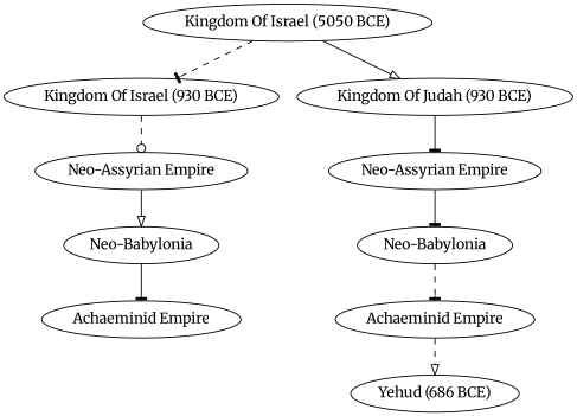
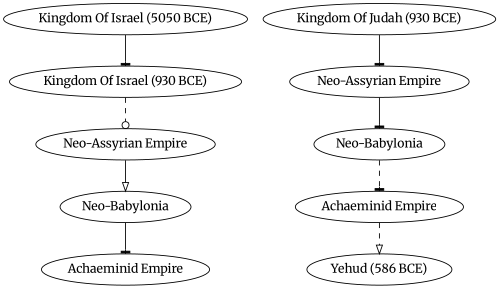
  digraph {
    fontname=Merriweather
    node [fontname=Merriweather]
    edge [arrowhead=tee fontname=Merriweather style=solid]
    n1 [label="Kingdom Of Israel (5050 BCE)"]
    n2 [label="Kingdom Of Israel (930 BCE)"]
    n3 [label="Kingdom Of Judah (930 BCE)"]
    n4 [label="Neo-Assyrian Empire"]
    n5 [label="Neo-Assyrian Empire"]
    n6 [label="Neo-Babylonia"]
    n7 [label="Neo-Babylonia"]
    n8 [label="Achaeminid Empire"]
    n9 [label="Achaeminid Empire"]
-   n10 [label="Yehud (686 BCE)"]
-   n1 -> n2 [style=dashed]
-   n1 -> n3 [arrowhead=onormal]
+   n10 [label="Yehud (586 BCE)"]
+   n1 -> n2
    n2 -> n4 [arrowhead=odot style=dashed]
    n3 -> n5
    n4 -> n6 [arrowhead=onormal]
    n5 -> n7
    n6 -> n8
    n7 -> n9 [style=dashed]
    n9 -> n10 [arrowhead=onormal style=dashed]
  }
